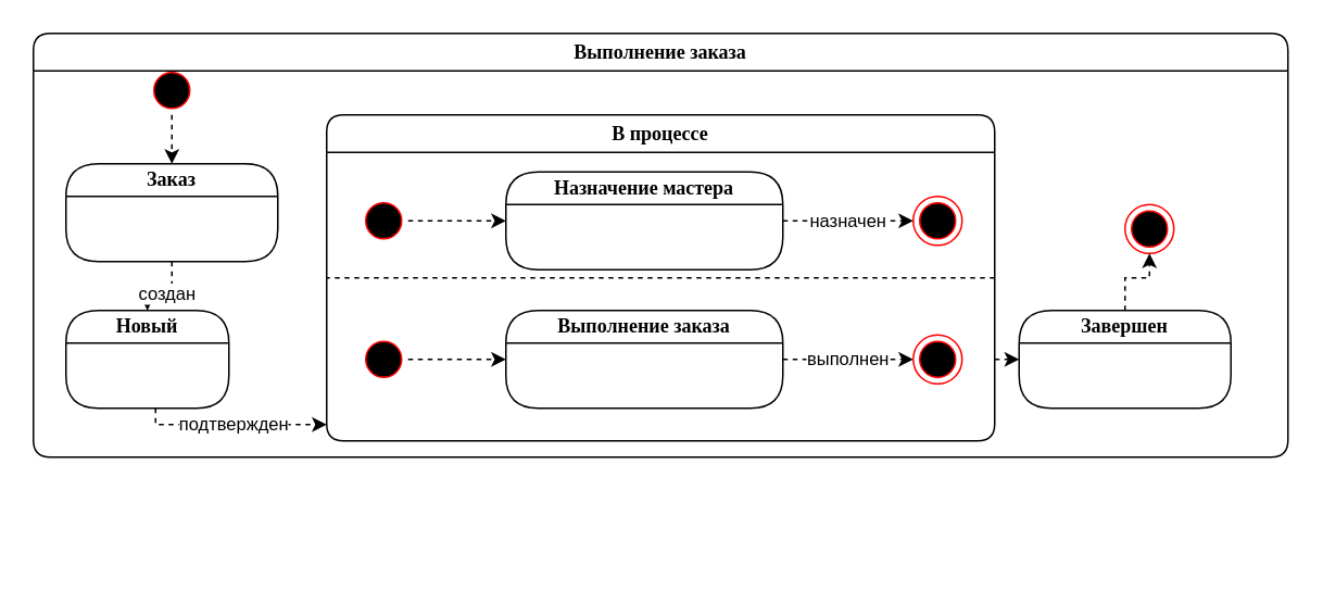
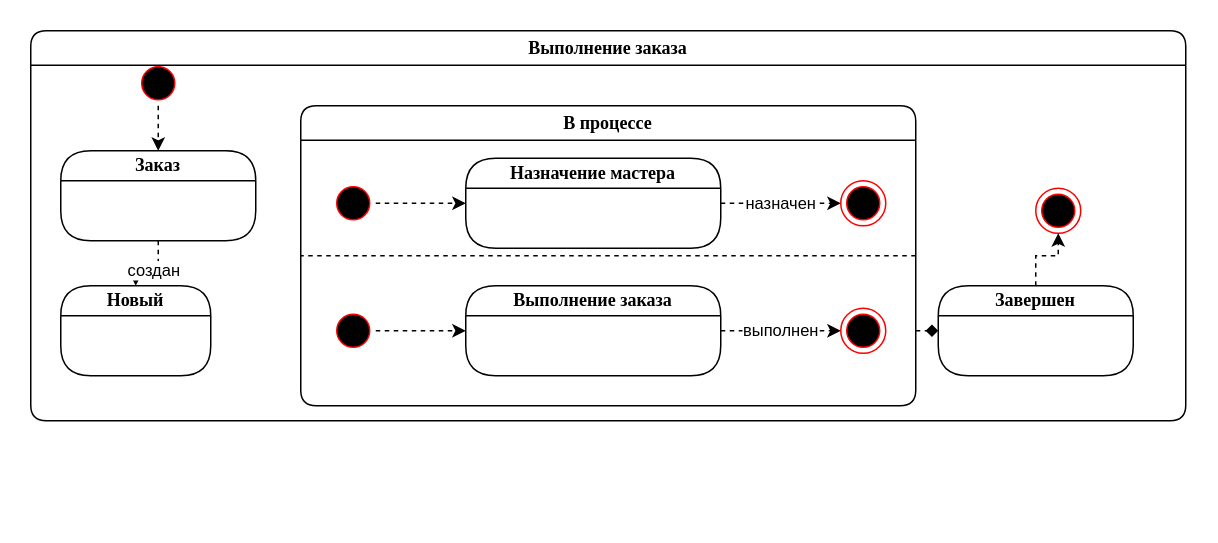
  <mxCell id="0" />
  <mxCell id="1" parent="0" />
  <mxCell id="2" style="edgeStyle=orthogonalEdgeStyle;html=1;exitX=1;exitY=0.5;entryX=0;entryY=0.5;labelBackgroundColor=none;endArrow=open;endSize=8;strokeColor=#ff0000;fontFamily=Verdana;fontSize=12;align=left;" parent="1" edge="1"><mxGeometry relative="1" as="geometry"><mxPoint x="350" y="340" as="sourcePoint" /></mxGeometry></mxCell>
  <mxCell id="3" style="edgeStyle=orthogonalEdgeStyle;html=1;exitX=0.5;exitY=0;entryX=1;entryY=0.75;labelBackgroundColor=none;endArrow=open;endSize=8;strokeColor=#ff0000;fontFamily=Verdana;fontSize=12;align=left;" parent="1" edge="1"><mxGeometry relative="1" as="geometry"><mxPoint x="550" y="245" as="targetPoint" /></mxGeometry></mxCell>
- <mxCell id="4" style="edgeStyle=orthogonalEdgeStyle;rounded=0;orthogonalLoop=1;jettySize=auto;html=1;dashed=1;" parent="1" source="5" target="24" edge="1"><mxGeometry relative="1" as="geometry"><mxPoint x="630" y="200" as="targetPoint" /><Array as="points"><mxPoint x="620" y="220" /><mxPoint x="620" y="220" /></Array></mxGeometry></mxCell>
+ <mxCell id="4" style="edgeStyle=orthogonalEdgeStyle;rounded=0;orthogonalLoop=1;jettySize=auto;html=1;dashed=1;endArrow=diamond;" parent="1" source="5" target="24" edge="1"><mxGeometry relative="1" as="geometry"><mxPoint x="630" y="200" as="targetPoint" /><Array as="points"><mxPoint x="620" y="220" /><mxPoint x="620" y="220" /></Array></mxGeometry></mxCell>
  <mxCell id="5" value="В процессе" style="swimlane;whiteSpace=wrap;html=1;rounded=1;shadow=0;comic=0;labelBackgroundColor=none;strokeWidth=1;fontFamily=Verdana;fontSize=12;align=center;" parent="1" vertex="1"><mxGeometry x="200" y="70" width="410" height="200" as="geometry"><mxRectangle x="95" y="495" width="170" height="23" as="alternateBounds" /></mxGeometry></mxCell>
  <mxCell id="6" style="edgeStyle=orthogonalEdgeStyle;rounded=0;orthogonalLoop=1;jettySize=auto;html=1;dashed=1;" parent="5" source="7" target="9" edge="1"><mxGeometry relative="1" as="geometry" /></mxCell>
  <mxCell id="7" value="" style="ellipse;html=1;shape=startState;fillColor=#000000;strokeColor=#ff0000;rounded=1;shadow=0;comic=0;labelBackgroundColor=none;fontFamily=Verdana;fontSize=12;fontColor=#000000;align=center;direction=south;" parent="5" vertex="1"><mxGeometry x="20" y="50" width="30" height="30" as="geometry" /></mxCell>
  <mxCell id="8" value="назначен" style="edgeStyle=orthogonalEdgeStyle;rounded=0;orthogonalLoop=1;jettySize=auto;html=1;dashed=1;" parent="5" source="9" target="15" edge="1"><mxGeometry relative="1" as="geometry" /></mxCell>
  <mxCell id="9" value="Назначение мастера" style="swimlane;whiteSpace=wrap;html=1;rounded=1;shadow=0;comic=0;labelBackgroundColor=none;strokeWidth=1;fontFamily=Verdana;fontSize=12;align=center;startSize=20;arcSize=50;" parent="5" vertex="1"><mxGeometry x="110" y="35" width="170" height="60" as="geometry"><mxRectangle x="1130" y="430" width="170" height="20" as="alternateBounds" /></mxGeometry></mxCell>
  <mxCell id="10" style="edgeStyle=orthogonalEdgeStyle;rounded=0;orthogonalLoop=1;jettySize=auto;html=1;dashed=1;" parent="5" source="11" target="13" edge="1"><mxGeometry relative="1" as="geometry" /></mxCell>
  <mxCell id="11" value="" style="ellipse;html=1;shape=startState;fillColor=#000000;strokeColor=#ff0000;rounded=1;shadow=0;comic=0;labelBackgroundColor=none;fontFamily=Verdana;fontSize=12;fontColor=#000000;align=center;direction=south;" parent="5" vertex="1"><mxGeometry x="20" y="135" width="30" height="30" as="geometry" /></mxCell>
  <mxCell id="12" value="выполнен" style="edgeStyle=orthogonalEdgeStyle;rounded=0;orthogonalLoop=1;jettySize=auto;html=1;dashed=1;" parent="5" source="13" target="14" edge="1"><mxGeometry relative="1" as="geometry" /></mxCell>
  <mxCell id="13" value="Выполнение заказа" style="swimlane;whiteSpace=wrap;html=1;rounded=1;shadow=0;comic=0;labelBackgroundColor=none;strokeWidth=1;fontFamily=Verdana;fontSize=12;align=center;startSize=20;arcSize=50;" parent="5" vertex="1"><mxGeometry x="110" y="120" width="170" height="60" as="geometry"><mxRectangle x="1130" y="430" width="170" height="20" as="alternateBounds" /></mxGeometry></mxCell>
  <mxCell id="14" value="" style="ellipse;html=1;shape=endState;fillColor=#000000;strokeColor=#ff0000;rounded=1;shadow=0;comic=0;labelBackgroundColor=none;fontFamily=Verdana;fontSize=12;fontColor=#000000;align=center;" parent="5" vertex="1"><mxGeometry x="360" y="135" width="30" height="30" as="geometry" /></mxCell>
  <mxCell id="15" value="" style="ellipse;html=1;shape=endState;fillColor=#000000;strokeColor=#ff0000;rounded=1;shadow=0;comic=0;labelBackgroundColor=none;fontFamily=Verdana;fontSize=12;fontColor=#000000;align=center;" parent="5" vertex="1"><mxGeometry x="360" y="50" width="30" height="30" as="geometry" /></mxCell>
  <mxCell id="16" value="" style="endArrow=none;dashed=1;html=1;" parent="1" edge="1"><mxGeometry width="50" height="50" relative="1" as="geometry"><mxPoint x="610" y="170" as="sourcePoint" /><mxPoint x="200" y="170" as="targetPoint" /></mxGeometry></mxCell>
- <mxCell id="17" value="подтвержден" style="edgeStyle=orthogonalEdgeStyle;rounded=0;orthogonalLoop=1;jettySize=auto;html=1;dashed=1;" parent="1" source="21" target="5" edge="1"><mxGeometry relative="1" as="geometry"><mxPoint x="240" y="120" as="targetPoint" /><Array as="points"><mxPoint x="95" y="260" /></Array></mxGeometry></mxCell>
  <mxCell id="18" value="Выполнение заказа" style="swimlane;whiteSpace=wrap;html=1;rounded=1;shadow=0;comic=0;labelBackgroundColor=none;strokeWidth=1;fontFamily=Verdana;fontSize=12;align=center;" parent="1" vertex="1"><mxGeometry x="20" y="20" width="770" height="260" as="geometry"><mxRectangle x="95" y="495" width="170" height="23" as="alternateBounds" /></mxGeometry></mxCell>
  <mxCell id="19" style="edgeStyle=orthogonalEdgeStyle;rounded=0;orthogonalLoop=1;jettySize=auto;html=1;dashed=1;" parent="18" source="20" target="22" edge="1"><mxGeometry relative="1" as="geometry"><Array as="points"><mxPoint x="85" y="60" /><mxPoint x="85" y="60" /></Array></mxGeometry></mxCell>
  <mxCell id="20" value="" style="ellipse;html=1;shape=startState;fillColor=#000000;strokeColor=#ff0000;rounded=1;shadow=0;comic=0;labelBackgroundColor=none;fontFamily=Verdana;fontSize=12;fontColor=#000000;align=center;direction=south;" parent="18" vertex="1"><mxGeometry x="70" y="20" width="30" height="30" as="geometry" /></mxCell>
  <mxCell id="21" value="Новый" style="swimlane;whiteSpace=wrap;html=1;rounded=1;shadow=0;comic=0;labelBackgroundColor=none;strokeWidth=1;fontFamily=Verdana;fontSize=12;align=center;startSize=20;arcSize=50;" parent="18" vertex="1"><mxGeometry x="20" y="170" width="100" height="60" as="geometry"><mxRectangle x="1130" y="430" width="170" height="20" as="alternateBounds" /></mxGeometry></mxCell>
  <mxCell id="22" value="Заказ" style="swimlane;whiteSpace=wrap;html=1;rounded=1;shadow=0;comic=0;labelBackgroundColor=none;strokeWidth=1;fontFamily=Verdana;fontSize=12;align=center;startSize=20;arcSize=50;" parent="18" vertex="1"><mxGeometry x="20" y="80" width="130" height="60" as="geometry"><mxRectangle x="1130" y="430" width="170" height="20" as="alternateBounds" /></mxGeometry></mxCell>
  <mxCell id="23" value="создан" style="edgeStyle=orthogonalEdgeStyle;rounded=0;orthogonalLoop=1;jettySize=auto;html=1;dashed=1;" parent="18" source="22" target="21" edge="1"><mxGeometry relative="1" as="geometry"><Array as="points" /></mxGeometry></mxCell>
  <mxCell id="24" value="Завершен" style="swimlane;whiteSpace=wrap;html=1;rounded=1;shadow=0;comic=0;labelBackgroundColor=none;strokeWidth=1;fontFamily=Verdana;fontSize=12;align=center;startSize=20;arcSize=50;" parent="18" vertex="1"><mxGeometry x="605" y="170" width="130" height="60" as="geometry"><mxRectangle x="1130" y="430" width="170" height="20" as="alternateBounds" /></mxGeometry></mxCell>
  <mxCell id="25" value="" style="ellipse;html=1;shape=endState;fillColor=#000000;strokeColor=#ff0000;rounded=1;shadow=0;comic=0;labelBackgroundColor=none;fontFamily=Verdana;fontSize=12;fontColor=#000000;align=center;" parent="18" vertex="1"><mxGeometry x="670" y="105" width="30" height="30" as="geometry" /></mxCell>
  <mxCell id="26" style="edgeStyle=orthogonalEdgeStyle;rounded=0;orthogonalLoop=1;jettySize=auto;html=1;dashed=1;" parent="18" source="24" target="25" edge="1"><mxGeometry relative="1" as="geometry" /></mxCell>
